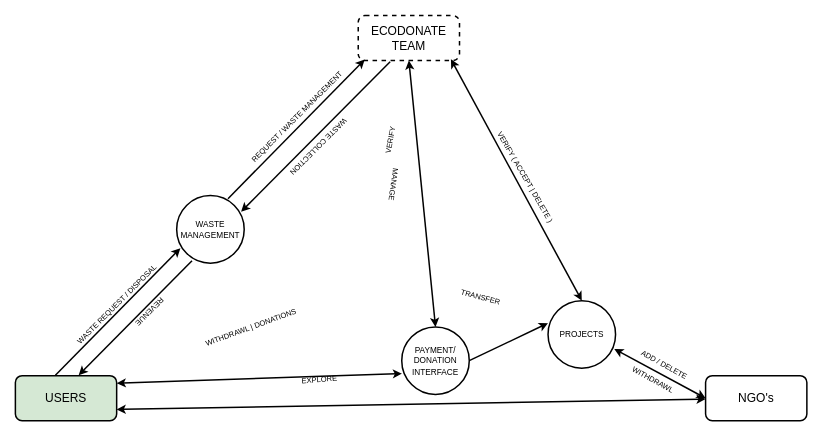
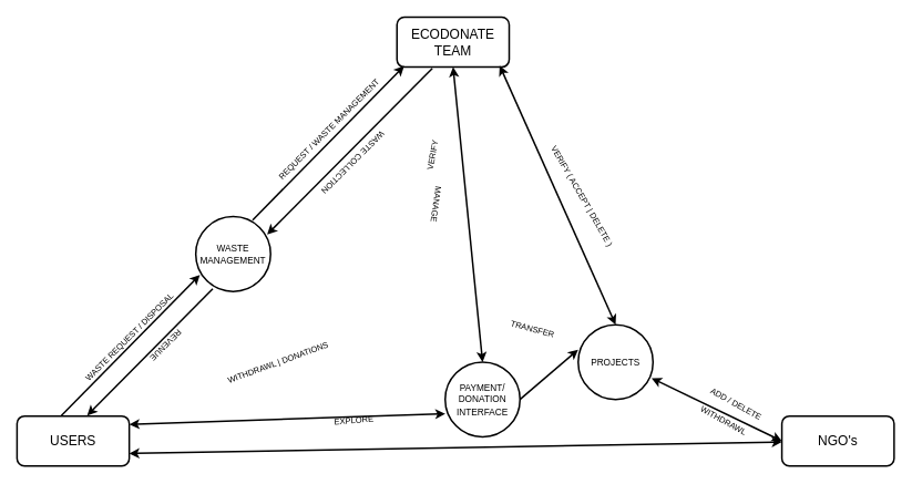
  <mxCell id="0" />
  <mxCell id="1" parent="0" />
- <mxCell id="2" value="&lt;font style=&quot;font-size: 16px;&quot;&gt;ECODONATE TEAM&lt;/font&gt;" style="rounded=1;whiteSpace=wrap;html=1;strokeWidth=2;dashed=1;" vertex="1" parent="1"><mxGeometry x="477" y="20" width="135" height="60" as="geometry" /></mxCell>
+ <mxCell id="2" value="&lt;font style=&quot;font-size: 16px;&quot;&gt;ECODONATE TEAM&lt;/font&gt;" style="rounded=1;whiteSpace=wrap;html=1;strokeWidth=2;" vertex="1" parent="1"><mxGeometry x="477" y="20" width="135" height="60" as="geometry" /></mxCell>
  <mxCell id="3" value="&lt;font style=&quot;font-size: 16px;&quot;&gt;NGO's&lt;/font&gt;" style="rounded=1;whiteSpace=wrap;html=1;strokeWidth=2;" vertex="1" parent="1"><mxGeometry x="940" y="500" width="135" height="60" as="geometry" /></mxCell>
- <mxCell id="4" value="&lt;font style=&quot;font-size: 16px;&quot;&gt;USERS&lt;/font&gt;" style="rounded=1;whiteSpace=wrap;html=1;strokeWidth=2;fillColor=#d5e8d4;" vertex="1" parent="1"><mxGeometry x="20" y="500" width="135" height="60" as="geometry" /></mxCell>
+ <mxCell id="4" value="&lt;font style=&quot;font-size: 16px;&quot;&gt;USERS&lt;/font&gt;" style="rounded=1;whiteSpace=wrap;html=1;strokeWidth=2;" vertex="1" parent="1"><mxGeometry x="20" y="500" width="135" height="60" as="geometry" /></mxCell>
  <mxCell id="5" value="" style="edgeStyle=none;orthogonalLoop=1;jettySize=auto;html=1;rounded=0;exitX=1;exitY=0.5;exitDx=0;exitDy=0;strokeWidth=2;entryX=0;entryY=0.333;entryDx=0;entryDy=0;entryPerimeter=0;" edge="1" parent="1" source="6" target="19"><mxGeometry width="80" relative="1" as="geometry"><mxPoint x="770" y="554" as="sourcePoint" /><mxPoint x="950" y="500" as="targetPoint" /><Array as="points" /></mxGeometry></mxCell>
  <mxCell id="6" value="&lt;span style=&quot;font-size: 11px;&quot;&gt;PAYMENT/ DONATION&lt;/span&gt;&lt;div&gt;&lt;span style=&quot;font-size: 11px;&quot;&gt;INTERFACE&lt;/span&gt;&lt;/div&gt;" style="ellipse;whiteSpace=wrap;html=1;aspect=fixed;align=center;strokeWidth=2;" vertex="1" parent="1"><mxGeometry x="535" y="435" width="90" height="90" as="geometry" /></mxCell>
  <mxCell id="7" value="" style="endArrow=classic;startArrow=classic;html=1;rounded=0;entryX=0.003;entryY=0.692;entryDx=0;entryDy=0;entryPerimeter=0;exitX=1.001;exitY=0.167;exitDx=0;exitDy=0;exitPerimeter=0;strokeWidth=2;" edge="1" parent="1" source="4" target="6"><mxGeometry width="50" height="50" relative="1" as="geometry"><mxPoint x="260" y="580" as="sourcePoint" /><mxPoint x="500" y="410" as="targetPoint" /></mxGeometry></mxCell>
  <mxCell id="8" value="WITHDRAWL | DONATIONS&amp;nbsp;" style="text;html=1;align=center;verticalAlign=middle;resizable=0;points=[];autosize=1;strokeColor=none;fillColor=none;fontSize=10;rotation=-20;strokeWidth=2;" vertex="1" parent="1"><mxGeometry x="260" y="420" width="150" height="30" as="geometry" /></mxCell>
  <mxCell id="9" value="WITHDRAWL" style="text;html=1;align=center;verticalAlign=middle;resizable=0;points=[];autosize=1;strokeColor=none;fillColor=none;fontSize=10;rotation=29;strokeWidth=2;" vertex="1" parent="1"><mxGeometry x="830" y="490" width="80" height="30" as="geometry" /></mxCell>
  <mxCell id="10" value="&lt;span style=&quot;font-size: 11px;&quot;&gt;WASTE MANAGEMENT&lt;/span&gt;" style="ellipse;whiteSpace=wrap;html=1;aspect=fixed;align=center;strokeWidth=2;" vertex="1" parent="1"><mxGeometry x="235" y="260" width="90" height="90" as="geometry" /></mxCell>
  <mxCell id="11" value="" style="endArrow=classic;html=1;rounded=0;exitX=0.395;exitY=-0.011;exitDx=0;exitDy=0;exitPerimeter=0;strokeWidth=2;" edge="1" parent="1" source="4"><mxGeometry width="50" height="50" relative="1" as="geometry"><mxPoint x="90" y="500" as="sourcePoint" /><mxPoint x="240" y="330" as="targetPoint" /></mxGeometry></mxCell>
  <mxCell id="12" value="WASTE REQUEST / DISPOSAL" style="text;html=1;align=center;verticalAlign=middle;resizable=0;points=[];autosize=1;strokeColor=none;fillColor=none;fontSize=10;rotation=-45;strokeWidth=2;" vertex="1" parent="1"><mxGeometry x="70" y="390" width="170" height="30" as="geometry" /></mxCell>
  <mxCell id="13" value="" style="endArrow=classic;html=1;rounded=0;exitX=0.76;exitY=0.045;exitDx=0;exitDy=0;exitPerimeter=0;entryX=0.064;entryY=0.977;entryDx=0;entryDy=0;entryPerimeter=0;strokeWidth=2;" edge="1" parent="1" source="10" target="2"><mxGeometry width="50" height="50" relative="1" as="geometry"><mxPoint x="500" y="320" as="sourcePoint" /><mxPoint x="477" y="80" as="targetPoint" /></mxGeometry></mxCell>
  <mxCell id="14" value="WASTE COLLECTION" style="text;html=1;align=center;verticalAlign=middle;resizable=0;points=[];autosize=1;strokeColor=none;fillColor=none;fontSize=10;rotation=-225;strokeWidth=2;" vertex="1" parent="1"><mxGeometry x="360" y="180" width="130" height="30" as="geometry" /></mxCell>
  <mxCell id="15" value="" style="endArrow=classic;html=1;rounded=0;exitX=0.315;exitY=1.025;exitDx=0;exitDy=0;entryX=0.954;entryY=0.239;entryDx=0;entryDy=0;entryPerimeter=0;exitPerimeter=0;strokeWidth=2;" edge="1" parent="1" source="2" target="10"><mxGeometry width="50" height="50" relative="1" as="geometry"><mxPoint x="368" y="234" as="sourcePoint" /><mxPoint x="500" y="240" as="targetPoint" /></mxGeometry></mxCell>
  <mxCell id="16" value="REQUEST / WASTE MANAGEMENT" style="text;html=1;align=center;verticalAlign=middle;resizable=0;points=[];autosize=1;strokeColor=none;fillColor=none;fontSize=10;rotation=-45;strokeWidth=2;" vertex="1" parent="1"><mxGeometry x="300" y="140" width="190" height="30" as="geometry" /></mxCell>
  <mxCell id="17" value="" style="endArrow=classic;html=1;rounded=0;exitX=0.227;exitY=0.964;exitDx=0;exitDy=0;exitPerimeter=0;entryX=0.625;entryY=-0.011;entryDx=0;entryDy=0;entryPerimeter=0;strokeWidth=2;" edge="1" parent="1" source="10" target="4"><mxGeometry width="50" height="50" relative="1" as="geometry"><mxPoint x="315" y="334" as="sourcePoint" /><mxPoint x="120" y="480" as="targetPoint" /></mxGeometry></mxCell>
  <mxCell id="18" value="REVENUE" style="text;html=1;align=center;verticalAlign=middle;resizable=0;points=[];autosize=1;strokeColor=none;fillColor=none;fontSize=10;rotation=-225;strokeWidth=2;" vertex="1" parent="1"><mxGeometry x="165" y="400" width="70" height="30" as="geometry" /></mxCell>
- <mxCell id="19" value="&lt;span style=&quot;font-size: 11px;&quot;&gt;PROJECTS&lt;/span&gt;" style="ellipse;whiteSpace=wrap;html=1;aspect=fixed;align=center;strokeWidth=2;" vertex="1" parent="1"><mxGeometry x="730" y="400" width="90" height="90" as="geometry" /></mxCell>
+ <mxCell id="19" value="&lt;span style=&quot;font-size: 11px;&quot;&gt;PROJECTS&lt;/span&gt;" style="ellipse;whiteSpace=wrap;html=1;aspect=fixed;align=center;strokeWidth=2;" vertex="1" parent="1"><mxGeometry x="695" y="390" width="90" height="90" as="geometry" /></mxCell>
  <mxCell id="20" value="" style="endArrow=classic;startArrow=classic;html=1;rounded=0;exitX=0.981;exitY=0.715;exitDx=0;exitDy=0;exitPerimeter=0;entryX=0;entryY=0.5;entryDx=0;entryDy=0;strokeWidth=2;" edge="1" parent="1" source="19" target="3"><mxGeometry width="50" height="50" relative="1" as="geometry"><mxPoint x="590" y="470" as="sourcePoint" /><mxPoint x="920" y="530" as="targetPoint" /></mxGeometry></mxCell>
  <mxCell id="21" value="ADD / DELETE" style="text;html=1;align=center;verticalAlign=middle;resizable=0;points=[];autosize=1;strokeColor=none;fillColor=none;fontSize=10;rotation=29;strokeWidth=2;" vertex="1" parent="1"><mxGeometry x="840" y="470" width="90" height="30" as="geometry" /></mxCell>
  <mxCell id="22" value="" style="endArrow=classic;startArrow=classic;html=1;rounded=0;entryX=0.915;entryY=0.97;entryDx=0;entryDy=0;entryPerimeter=0;exitX=0.5;exitY=0;exitDx=0;exitDy=0;strokeWidth=2;" edge="1" parent="1" source="19" target="2"><mxGeometry width="50" height="50" relative="1" as="geometry"><mxPoint x="675" y="330" as="sourcePoint" /><mxPoint x="725" y="280" as="targetPoint" /></mxGeometry></mxCell>
  <mxCell id="23" value="VERIFY ( ACCEPT | DELETE )" style="text;html=1;align=center;verticalAlign=middle;resizable=0;points=[];autosize=1;strokeColor=none;fillColor=none;fontSize=10;rotation=60;strokeWidth=2;" vertex="1" parent="1"><mxGeometry x="620" y="220" width="160" height="30" as="geometry" /></mxCell>
  <mxCell id="24" value="TRANSFER" style="text;html=1;align=center;verticalAlign=middle;resizable=0;points=[];autosize=1;strokeColor=none;fillColor=none;fontSize=10;rotation=15;strokeWidth=2;" vertex="1" parent="1"><mxGeometry x="600" y="380" width="80" height="30" as="geometry" /></mxCell>
  <mxCell id="25" value="" style="endArrow=classic;startArrow=classic;html=1;rounded=0;entryX=0.5;entryY=1;entryDx=0;entryDy=0;exitX=0.5;exitY=0;exitDx=0;exitDy=0;strokeWidth=2;" edge="1" parent="1" source="6" target="2"><mxGeometry width="50" height="50" relative="1" as="geometry"><mxPoint x="590" y="470" as="sourcePoint" /><mxPoint x="640" y="420" as="targetPoint" /></mxGeometry></mxCell>
  <mxCell id="26" value="MANAGE" style="text;html=1;align=center;verticalAlign=middle;resizable=0;points=[];autosize=1;strokeColor=none;fillColor=none;fontSize=10;rotation=98;strokeWidth=2;" vertex="1" parent="1"><mxGeometry x="490" y="230" width="70" height="30" as="geometry" /></mxCell>
  <mxCell id="27" value="" style="endArrow=classic;startArrow=classic;html=1;rounded=0;exitX=1;exitY=0.75;exitDx=0;exitDy=0;strokeWidth=2;" edge="1" parent="1" source="4" target="3"><mxGeometry width="50" height="50" relative="1" as="geometry"><mxPoint x="155" y="560" as="sourcePoint" /><mxPoint x="640" y="420" as="targetPoint" /></mxGeometry></mxCell>
  <mxCell id="28" value="EXPLORE" style="text;html=1;align=center;verticalAlign=middle;resizable=0;points=[];autosize=1;strokeColor=none;fillColor=none;fontSize=10;rotation=-5;strokeWidth=2;" vertex="1" parent="1"><mxGeometry x="390" y="490" width="70" height="30" as="geometry" /></mxCell>
  <mxCell id="29" value="&lt;span style=&quot;font-size: 10px;&quot;&gt;VERIFY&amp;nbsp;&lt;/span&gt;" style="text;html=1;align=center;verticalAlign=middle;resizable=0;points=[];autosize=1;strokeColor=none;fillColor=none;rotation=-80;strokeWidth=2;" vertex="1" parent="1"><mxGeometry x="490" y="170" width="60" height="30" as="geometry" /></mxCell>
